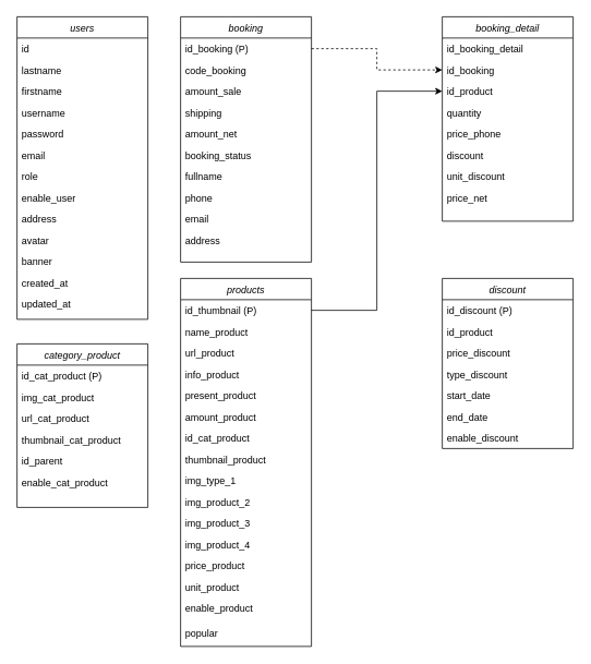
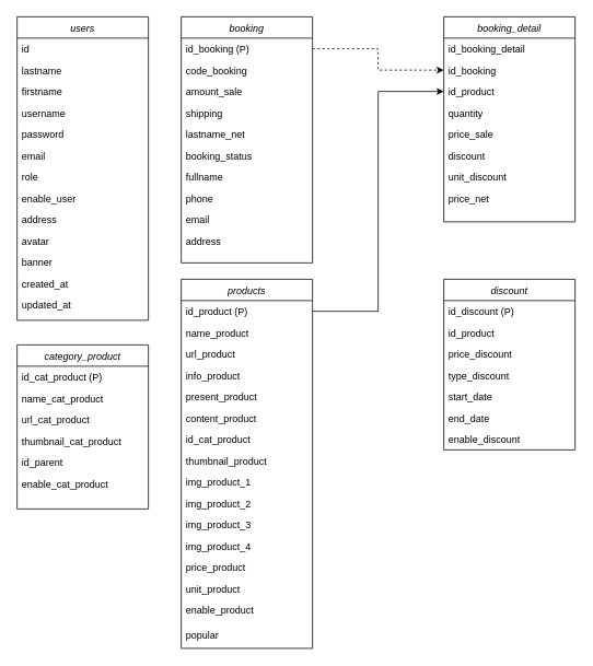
  <mxCell id="0" />
  <mxCell id="1" parent="0" />
  <mxCell id="2" value="users" style="swimlane;fontStyle=2;align=center;verticalAlign=top;childLayout=stackLayout;horizontal=1;startSize=26;horizontalStack=0;resizeParent=1;resizeLast=0;collapsible=1;marginBottom=0;rounded=0;shadow=0;strokeWidth=1;" vertex="1" parent="1"><mxGeometry x="20" y="20" width="160" height="370" as="geometry"><mxRectangle x="230" y="140" width="160" height="26" as="alternateBounds" /></mxGeometry></mxCell>
  <mxCell id="3" value="id" style="text;align=left;verticalAlign=top;spacingLeft=4;spacingRight=4;overflow=hidden;rotatable=0;points=[[0,0.5],[1,0.5]];portConstraint=eastwest;" vertex="1" parent="2"><mxGeometry y="26" width="160" height="26" as="geometry" /></mxCell>
  <mxCell id="4" value="lastname" style="text;align=left;verticalAlign=top;spacingLeft=4;spacingRight=4;overflow=hidden;rotatable=0;points=[[0,0.5],[1,0.5]];portConstraint=eastwest;rounded=0;shadow=0;html=0;" vertex="1" parent="2"><mxGeometry y="52" width="160" height="26" as="geometry" /></mxCell>
  <mxCell id="5" value="firstname" style="text;align=left;verticalAlign=top;spacingLeft=4;spacingRight=4;overflow=hidden;rotatable=0;points=[[0,0.5],[1,0.5]];portConstraint=eastwest;rounded=0;shadow=0;html=0;" vertex="1" parent="2"><mxGeometry y="78" width="160" height="26" as="geometry" /></mxCell>
  <mxCell id="6" value="username" style="text;align=left;verticalAlign=top;spacingLeft=4;spacingRight=4;overflow=hidden;rotatable=0;points=[[0,0.5],[1,0.5]];portConstraint=eastwest;rounded=0;shadow=0;html=0;" vertex="1" parent="2"><mxGeometry y="104" width="160" height="26" as="geometry" /></mxCell>
  <mxCell id="7" value="password" style="text;align=left;verticalAlign=top;spacingLeft=4;spacingRight=4;overflow=hidden;rotatable=0;points=[[0,0.5],[1,0.5]];portConstraint=eastwest;rounded=0;shadow=0;html=0;" vertex="1" parent="2"><mxGeometry y="130" width="160" height="26" as="geometry" /></mxCell>
  <mxCell id="8" value="email" style="text;align=left;verticalAlign=top;spacingLeft=4;spacingRight=4;overflow=hidden;rotatable=0;points=[[0,0.5],[1,0.5]];portConstraint=eastwest;rounded=0;shadow=0;html=0;" vertex="1" parent="2"><mxGeometry y="156" width="160" height="26" as="geometry" /></mxCell>
  <mxCell id="9" value="role" style="text;align=left;verticalAlign=top;spacingLeft=4;spacingRight=4;overflow=hidden;rotatable=0;points=[[0,0.5],[1,0.5]];portConstraint=eastwest;rounded=0;shadow=0;html=0;" vertex="1" parent="2"><mxGeometry y="182" width="160" height="26" as="geometry" /></mxCell>
  <mxCell id="10" value="enable_user" style="text;align=left;verticalAlign=top;spacingLeft=4;spacingRight=4;overflow=hidden;rotatable=0;points=[[0,0.5],[1,0.5]];portConstraint=eastwest;rounded=0;shadow=0;html=0;" vertex="1" parent="2"><mxGeometry y="208" width="160" height="26" as="geometry" /></mxCell>
  <mxCell id="11" value="address" style="text;align=left;verticalAlign=top;spacingLeft=4;spacingRight=4;overflow=hidden;rotatable=0;points=[[0,0.5],[1,0.5]];portConstraint=eastwest;rounded=0;shadow=0;html=0;" vertex="1" parent="2"><mxGeometry y="234" width="160" height="26" as="geometry" /></mxCell>
  <mxCell id="12" value="avatar" style="text;align=left;verticalAlign=top;spacingLeft=4;spacingRight=4;overflow=hidden;rotatable=0;points=[[0,0.5],[1,0.5]];portConstraint=eastwest;rounded=0;shadow=0;html=0;" vertex="1" parent="2"><mxGeometry y="260" width="160" height="26" as="geometry" /></mxCell>
  <mxCell id="13" value="banner" style="text;align=left;verticalAlign=top;spacingLeft=4;spacingRight=4;overflow=hidden;rotatable=0;points=[[0,0.5],[1,0.5]];portConstraint=eastwest;rounded=0;shadow=0;html=0;" vertex="1" parent="2"><mxGeometry y="286" width="160" height="26" as="geometry" /></mxCell>
  <mxCell id="14" value="created_at" style="text;align=left;verticalAlign=top;spacingLeft=4;spacingRight=4;overflow=hidden;rotatable=0;points=[[0,0.5],[1,0.5]];portConstraint=eastwest;rounded=0;shadow=0;html=0;" vertex="1" parent="2"><mxGeometry y="312" width="160" height="26" as="geometry" /></mxCell>
  <mxCell id="15" value="updated_at" style="text;align=left;verticalAlign=top;spacingLeft=4;spacingRight=4;overflow=hidden;rotatable=0;points=[[0,0.5],[1,0.5]];portConstraint=eastwest;rounded=0;shadow=0;html=0;" vertex="1" parent="2"><mxGeometry y="338" width="160" height="26" as="geometry" /></mxCell>
  <mxCell id="16" value="booking" style="swimlane;fontStyle=2;align=center;verticalAlign=top;childLayout=stackLayout;horizontal=1;startSize=26;horizontalStack=0;resizeParent=1;resizeLast=0;collapsible=1;marginBottom=0;rounded=0;shadow=0;strokeWidth=1;" vertex="1" parent="1"><mxGeometry x="220" y="20" width="160" height="300" as="geometry"><mxRectangle x="230" y="140" width="160" height="26" as="alternateBounds" /></mxGeometry></mxCell>
  <mxCell id="17" value="id_booking (P)" style="text;align=left;verticalAlign=top;spacingLeft=4;spacingRight=4;overflow=hidden;rotatable=0;points=[[0,0.5],[1,0.5]];portConstraint=eastwest;" vertex="1" parent="16"><mxGeometry y="26" width="160" height="26" as="geometry" /></mxCell>
  <mxCell id="18" value="code_booking" style="text;align=left;verticalAlign=top;spacingLeft=4;spacingRight=4;overflow=hidden;rotatable=0;points=[[0,0.5],[1,0.5]];portConstraint=eastwest;rounded=0;shadow=0;html=0;" vertex="1" parent="16"><mxGeometry y="52" width="160" height="26" as="geometry" /></mxCell>
  <mxCell id="19" value="amount_sale" style="text;align=left;verticalAlign=top;spacingLeft=4;spacingRight=4;overflow=hidden;rotatable=0;points=[[0,0.5],[1,0.5]];portConstraint=eastwest;rounded=0;shadow=0;html=0;" vertex="1" parent="16"><mxGeometry y="78" width="160" height="26" as="geometry" /></mxCell>
  <mxCell id="20" value="shipping" style="text;align=left;verticalAlign=top;spacingLeft=4;spacingRight=4;overflow=hidden;rotatable=0;points=[[0,0.5],[1,0.5]];portConstraint=eastwest;rounded=0;shadow=0;html=0;" vertex="1" parent="16"><mxGeometry y="104" width="160" height="26" as="geometry" /></mxCell>
- <mxCell id="21" value="amount_net" style="text;align=left;verticalAlign=top;spacingLeft=4;spacingRight=4;overflow=hidden;rotatable=0;points=[[0,0.5],[1,0.5]];portConstraint=eastwest;rounded=0;shadow=0;html=0;" vertex="1" parent="16"><mxGeometry y="130" width="160" height="26" as="geometry" /></mxCell>
+ <mxCell id="21" value="lastname_net" style="text;align=left;verticalAlign=top;spacingLeft=4;spacingRight=4;overflow=hidden;rotatable=0;points=[[0,0.5],[1,0.5]];portConstraint=eastwest;rounded=0;shadow=0;html=0;" vertex="1" parent="16"><mxGeometry y="130" width="160" height="26" as="geometry" /></mxCell>
  <mxCell id="22" value="booking_status" style="text;align=left;verticalAlign=top;spacingLeft=4;spacingRight=4;overflow=hidden;rotatable=0;points=[[0,0.5],[1,0.5]];portConstraint=eastwest;rounded=0;shadow=0;html=0;" vertex="1" parent="16"><mxGeometry y="156" width="160" height="26" as="geometry" /></mxCell>
  <mxCell id="23" value="fullname" style="text;align=left;verticalAlign=top;spacingLeft=4;spacingRight=4;overflow=hidden;rotatable=0;points=[[0,0.5],[1,0.5]];portConstraint=eastwest;rounded=0;shadow=0;html=0;" vertex="1" parent="16"><mxGeometry y="182" width="160" height="26" as="geometry" /></mxCell>
  <mxCell id="24" value="phone" style="text;align=left;verticalAlign=top;spacingLeft=4;spacingRight=4;overflow=hidden;rotatable=0;points=[[0,0.5],[1,0.5]];portConstraint=eastwest;rounded=0;shadow=0;html=0;" vertex="1" parent="16"><mxGeometry y="208" width="160" height="26" as="geometry" /></mxCell>
  <mxCell id="25" value="email" style="text;align=left;verticalAlign=top;spacingLeft=4;spacingRight=4;overflow=hidden;rotatable=0;points=[[0,0.5],[1,0.5]];portConstraint=eastwest;rounded=0;shadow=0;html=0;" vertex="1" parent="16"><mxGeometry y="234" width="160" height="26" as="geometry" /></mxCell>
  <mxCell id="26" value="address" style="text;align=left;verticalAlign=top;spacingLeft=4;spacingRight=4;overflow=hidden;rotatable=0;points=[[0,0.5],[1,0.5]];portConstraint=eastwest;rounded=0;shadow=0;html=0;" vertex="1" parent="16"><mxGeometry y="260" width="160" height="26" as="geometry" /></mxCell>
  <mxCell id="27" value="booking_detail" style="swimlane;fontStyle=2;align=center;verticalAlign=top;childLayout=stackLayout;horizontal=1;startSize=26;horizontalStack=0;resizeParent=1;resizeLast=0;collapsible=1;marginBottom=0;rounded=0;shadow=0;strokeWidth=1;" vertex="1" parent="1"><mxGeometry x="540" y="20" width="160" height="250" as="geometry"><mxRectangle x="230" y="140" width="160" height="26" as="alternateBounds" /></mxGeometry></mxCell>
  <mxCell id="28" value="id_booking_detail" style="text;align=left;verticalAlign=top;spacingLeft=4;spacingRight=4;overflow=hidden;rotatable=0;points=[[0,0.5],[1,0.5]];portConstraint=eastwest;" vertex="1" parent="27"><mxGeometry y="26" width="160" height="26" as="geometry" /></mxCell>
  <mxCell id="29" value="id_booking" style="text;align=left;verticalAlign=top;spacingLeft=4;spacingRight=4;overflow=hidden;rotatable=0;points=[[0,0.5],[1,0.5]];portConstraint=eastwest;rounded=0;shadow=0;html=0;" vertex="1" parent="27"><mxGeometry y="52" width="160" height="26" as="geometry" /></mxCell>
  <mxCell id="30" value="id_product" style="text;align=left;verticalAlign=top;spacingLeft=4;spacingRight=4;overflow=hidden;rotatable=0;points=[[0,0.5],[1,0.5]];portConstraint=eastwest;rounded=0;shadow=0;html=0;" vertex="1" parent="27"><mxGeometry y="78" width="160" height="26" as="geometry" /></mxCell>
  <mxCell id="31" value="quantity" style="text;align=left;verticalAlign=top;spacingLeft=4;spacingRight=4;overflow=hidden;rotatable=0;points=[[0,0.5],[1,0.5]];portConstraint=eastwest;rounded=0;shadow=0;html=0;" vertex="1" parent="27"><mxGeometry y="104" width="160" height="26" as="geometry" /></mxCell>
- <mxCell id="32" value="price_phone" style="text;align=left;verticalAlign=top;spacingLeft=4;spacingRight=4;overflow=hidden;rotatable=0;points=[[0,0.5],[1,0.5]];portConstraint=eastwest;rounded=0;shadow=0;html=0;" vertex="1" parent="27"><mxGeometry y="130" width="160" height="26" as="geometry" /></mxCell>
+ <mxCell id="32" value="price_sale" style="text;align=left;verticalAlign=top;spacingLeft=4;spacingRight=4;overflow=hidden;rotatable=0;points=[[0,0.5],[1,0.5]];portConstraint=eastwest;rounded=0;shadow=0;html=0;" vertex="1" parent="27"><mxGeometry y="130" width="160" height="26" as="geometry" /></mxCell>
  <mxCell id="33" value="discount" style="text;align=left;verticalAlign=top;spacingLeft=4;spacingRight=4;overflow=hidden;rotatable=0;points=[[0,0.5],[1,0.5]];portConstraint=eastwest;rounded=0;shadow=0;html=0;" vertex="1" parent="27"><mxGeometry y="156" width="160" height="26" as="geometry" /></mxCell>
  <mxCell id="34" value="unit_discount" style="text;align=left;verticalAlign=top;spacingLeft=4;spacingRight=4;overflow=hidden;rotatable=0;points=[[0,0.5],[1,0.5]];portConstraint=eastwest;rounded=0;shadow=0;html=0;" vertex="1" parent="27"><mxGeometry y="182" width="160" height="26" as="geometry" /></mxCell>
  <mxCell id="35" value="price_net" style="text;align=left;verticalAlign=top;spacingLeft=4;spacingRight=4;overflow=hidden;rotatable=0;points=[[0,0.5],[1,0.5]];portConstraint=eastwest;rounded=0;shadow=0;html=0;" vertex="1" parent="27"><mxGeometry y="208" width="160" height="26" as="geometry" /></mxCell>
  <mxCell id="36" style="edgeStyle=orthogonalEdgeStyle;rounded=0;orthogonalLoop=1;jettySize=auto;html=1;dashed=1;" edge="1" parent="1" source="17" target="29"><mxGeometry relative="1" as="geometry" /></mxCell>
  <mxCell id="37" value="products" style="swimlane;fontStyle=2;align=center;verticalAlign=top;childLayout=stackLayout;horizontal=1;startSize=26;horizontalStack=0;resizeParent=1;resizeLast=0;collapsible=1;marginBottom=0;rounded=0;shadow=0;strokeWidth=1;" vertex="1" parent="1"><mxGeometry x="220" y="340" width="160" height="450" as="geometry"><mxRectangle x="230" y="140" width="160" height="26" as="alternateBounds" /></mxGeometry></mxCell>
- <mxCell id="38" value="id_thumbnail (P)" style="text;align=left;verticalAlign=top;spacingLeft=4;spacingRight=4;overflow=hidden;rotatable=0;points=[[0,0.5],[1,0.5]];portConstraint=eastwest;" vertex="1" parent="37"><mxGeometry y="26" width="160" height="26" as="geometry" /></mxCell>
+ <mxCell id="38" value="id_product (P)" style="text;align=left;verticalAlign=top;spacingLeft=4;spacingRight=4;overflow=hidden;rotatable=0;points=[[0,0.5],[1,0.5]];portConstraint=eastwest;" vertex="1" parent="37"><mxGeometry y="26" width="160" height="26" as="geometry" /></mxCell>
  <mxCell id="39" value="name_product" style="text;align=left;verticalAlign=top;spacingLeft=4;spacingRight=4;overflow=hidden;rotatable=0;points=[[0,0.5],[1,0.5]];portConstraint=eastwest;rounded=0;shadow=0;html=0;" vertex="1" parent="37"><mxGeometry y="52" width="160" height="26" as="geometry" /></mxCell>
  <mxCell id="40" value="url_product" style="text;align=left;verticalAlign=top;spacingLeft=4;spacingRight=4;overflow=hidden;rotatable=0;points=[[0,0.5],[1,0.5]];portConstraint=eastwest;rounded=0;shadow=0;html=0;" vertex="1" parent="37"><mxGeometry y="78" width="160" height="26" as="geometry" /></mxCell>
  <mxCell id="41" value="info_product" style="text;align=left;verticalAlign=top;spacingLeft=4;spacingRight=4;overflow=hidden;rotatable=0;points=[[0,0.5],[1,0.5]];portConstraint=eastwest;rounded=0;shadow=0;html=0;" vertex="1" parent="37"><mxGeometry y="104" width="160" height="26" as="geometry" /></mxCell>
  <mxCell id="42" value="present_product" style="text;align=left;verticalAlign=top;spacingLeft=4;spacingRight=4;overflow=hidden;rotatable=0;points=[[0,0.5],[1,0.5]];portConstraint=eastwest;rounded=0;shadow=0;html=0;" vertex="1" parent="37"><mxGeometry y="130" width="160" height="26" as="geometry" /></mxCell>
- <mxCell id="43" value="amount_product" style="text;align=left;verticalAlign=top;spacingLeft=4;spacingRight=4;overflow=hidden;rotatable=0;points=[[0,0.5],[1,0.5]];portConstraint=eastwest;rounded=0;shadow=0;html=0;" vertex="1" parent="37"><mxGeometry y="156" width="160" height="26" as="geometry" /></mxCell>
+ <mxCell id="43" value="content_product" style="text;align=left;verticalAlign=top;spacingLeft=4;spacingRight=4;overflow=hidden;rotatable=0;points=[[0,0.5],[1,0.5]];portConstraint=eastwest;rounded=0;shadow=0;html=0;" vertex="1" parent="37"><mxGeometry y="156" width="160" height="26" as="geometry" /></mxCell>
  <mxCell id="44" value="id_cat_product" style="text;align=left;verticalAlign=top;spacingLeft=4;spacingRight=4;overflow=hidden;rotatable=0;points=[[0,0.5],[1,0.5]];portConstraint=eastwest;rounded=0;shadow=0;html=0;" vertex="1" parent="37"><mxGeometry y="182" width="160" height="26" as="geometry" /></mxCell>
  <mxCell id="45" value="thumbnail_product" style="text;align=left;verticalAlign=top;spacingLeft=4;spacingRight=4;overflow=hidden;rotatable=0;points=[[0,0.5],[1,0.5]];portConstraint=eastwest;rounded=0;shadow=0;html=0;" vertex="1" parent="37"><mxGeometry y="208" width="160" height="26" as="geometry" /></mxCell>
- <mxCell id="46" value="img_type_1" style="text;align=left;verticalAlign=top;spacingLeft=4;spacingRight=4;overflow=hidden;rotatable=0;points=[[0,0.5],[1,0.5]];portConstraint=eastwest;rounded=0;shadow=0;html=0;" vertex="1" parent="37"><mxGeometry y="234" width="160" height="26" as="geometry" /></mxCell>
+ <mxCell id="46" value="img_product_1" style="text;align=left;verticalAlign=top;spacingLeft=4;spacingRight=4;overflow=hidden;rotatable=0;points=[[0,0.5],[1,0.5]];portConstraint=eastwest;rounded=0;shadow=0;html=0;" vertex="1" parent="37"><mxGeometry y="234" width="160" height="26" as="geometry" /></mxCell>
  <mxCell id="47" value="img_product_2" style="text;align=left;verticalAlign=top;spacingLeft=4;spacingRight=4;overflow=hidden;rotatable=0;points=[[0,0.5],[1,0.5]];portConstraint=eastwest;rounded=0;shadow=0;html=0;" vertex="1" parent="37"><mxGeometry y="260" width="160" height="26" as="geometry" /></mxCell>
  <mxCell id="48" value="img_product_3" style="text;align=left;verticalAlign=top;spacingLeft=4;spacingRight=4;overflow=hidden;rotatable=0;points=[[0,0.5],[1,0.5]];portConstraint=eastwest;rounded=0;shadow=0;html=0;" vertex="1" parent="37"><mxGeometry y="286" width="160" height="26" as="geometry" /></mxCell>
  <mxCell id="49" value="img_product_4" style="text;align=left;verticalAlign=top;spacingLeft=4;spacingRight=4;overflow=hidden;rotatable=0;points=[[0,0.5],[1,0.5]];portConstraint=eastwest;rounded=0;shadow=0;html=0;" vertex="1" parent="37"><mxGeometry y="312" width="160" height="26" as="geometry" /></mxCell>
  <mxCell id="50" value="price_product" style="text;align=left;verticalAlign=top;spacingLeft=4;spacingRight=4;overflow=hidden;rotatable=0;points=[[0,0.5],[1,0.5]];portConstraint=eastwest;rounded=0;shadow=0;html=0;" vertex="1" parent="37"><mxGeometry y="338" width="160" height="26" as="geometry" /></mxCell>
  <mxCell id="51" value="unit_product" style="text;align=left;verticalAlign=top;spacingLeft=4;spacingRight=4;overflow=hidden;rotatable=0;points=[[0,0.5],[1,0.5]];portConstraint=eastwest;rounded=0;shadow=0;html=0;" vertex="1" parent="37"><mxGeometry y="364" width="160" height="26" as="geometry" /></mxCell>
  <mxCell id="52" value="enable_product" style="text;align=left;verticalAlign=top;spacingLeft=4;spacingRight=4;overflow=hidden;rotatable=0;points=[[0,0.5],[1,0.5]];portConstraint=eastwest;rounded=0;shadow=0;html=0;" vertex="1" parent="37"><mxGeometry y="390" width="160" height="30" as="geometry" /></mxCell>
  <mxCell id="53" value="popular" style="text;align=left;verticalAlign=top;spacingLeft=4;spacingRight=4;overflow=hidden;rotatable=0;points=[[0,0.5],[1,0.5]];portConstraint=eastwest;rounded=0;shadow=0;html=0;" vertex="1" parent="37"><mxGeometry y="420" width="160" height="30" as="geometry" /></mxCell>
  <mxCell id="54" style="edgeStyle=orthogonalEdgeStyle;rounded=0;orthogonalLoop=1;jettySize=auto;html=1;" edge="1" parent="1" source="38" target="30"><mxGeometry relative="1" as="geometry" /></mxCell>
  <mxCell id="55" value="category_product" style="swimlane;fontStyle=2;align=center;verticalAlign=top;childLayout=stackLayout;horizontal=1;startSize=26;horizontalStack=0;resizeParent=1;resizeLast=0;collapsible=1;marginBottom=0;rounded=0;shadow=0;strokeWidth=1;" vertex="1" parent="1"><mxGeometry x="20" y="420" width="160" height="200" as="geometry"><mxRectangle x="230" y="140" width="160" height="26" as="alternateBounds" /></mxGeometry></mxCell>
  <mxCell id="56" value="id_cat_product (P)" style="text;align=left;verticalAlign=top;spacingLeft=4;spacingRight=4;overflow=hidden;rotatable=0;points=[[0,0.5],[1,0.5]];portConstraint=eastwest;" vertex="1" parent="55"><mxGeometry y="26" width="160" height="26" as="geometry" /></mxCell>
- <mxCell id="57" value="img_cat_product" style="text;align=left;verticalAlign=top;spacingLeft=4;spacingRight=4;overflow=hidden;rotatable=0;points=[[0,0.5],[1,0.5]];portConstraint=eastwest;rounded=0;shadow=0;html=0;" vertex="1" parent="55"><mxGeometry y="52" width="160" height="26" as="geometry" /></mxCell>
+ <mxCell id="57" value="name_cat_product" style="text;align=left;verticalAlign=top;spacingLeft=4;spacingRight=4;overflow=hidden;rotatable=0;points=[[0,0.5],[1,0.5]];portConstraint=eastwest;rounded=0;shadow=0;html=0;" vertex="1" parent="55"><mxGeometry y="52" width="160" height="26" as="geometry" /></mxCell>
  <mxCell id="58" value="url_cat_product" style="text;align=left;verticalAlign=top;spacingLeft=4;spacingRight=4;overflow=hidden;rotatable=0;points=[[0,0.5],[1,0.5]];portConstraint=eastwest;rounded=0;shadow=0;html=0;" vertex="1" parent="55"><mxGeometry y="78" width="160" height="26" as="geometry" /></mxCell>
  <mxCell id="59" value="thumbnail_cat_product" style="text;align=left;verticalAlign=top;spacingLeft=4;spacingRight=4;overflow=hidden;rotatable=0;points=[[0,0.5],[1,0.5]];portConstraint=eastwest;rounded=0;shadow=0;html=0;" vertex="1" parent="55"><mxGeometry y="104" width="160" height="26" as="geometry" /></mxCell>
  <mxCell id="60" value="id_parent" style="text;align=left;verticalAlign=top;spacingLeft=4;spacingRight=4;overflow=hidden;rotatable=0;points=[[0,0.5],[1,0.5]];portConstraint=eastwest;rounded=0;shadow=0;html=0;" vertex="1" parent="55"><mxGeometry y="130" width="160" height="26" as="geometry" /></mxCell>
  <mxCell id="61" value="enable_cat_product" style="text;align=left;verticalAlign=top;spacingLeft=4;spacingRight=4;overflow=hidden;rotatable=0;points=[[0,0.5],[1,0.5]];portConstraint=eastwest;rounded=0;shadow=0;html=0;" vertex="1" parent="55"><mxGeometry y="156" width="160" height="26" as="geometry" /></mxCell>
  <mxCell id="62" value="discount" style="swimlane;fontStyle=2;align=center;verticalAlign=top;childLayout=stackLayout;horizontal=1;startSize=26;horizontalStack=0;resizeParent=1;resizeLast=0;collapsible=1;marginBottom=0;rounded=0;shadow=0;strokeWidth=1;" vertex="1" parent="1"><mxGeometry x="540" y="340" width="160" height="208" as="geometry"><mxRectangle x="230" y="140" width="160" height="26" as="alternateBounds" /></mxGeometry></mxCell>
  <mxCell id="63" value="id_discount (P)" style="text;align=left;verticalAlign=top;spacingLeft=4;spacingRight=4;overflow=hidden;rotatable=0;points=[[0,0.5],[1,0.5]];portConstraint=eastwest;" vertex="1" parent="62"><mxGeometry y="26" width="160" height="26" as="geometry" /></mxCell>
  <mxCell id="64" value="id_product" style="text;align=left;verticalAlign=top;spacingLeft=4;spacingRight=4;overflow=hidden;rotatable=0;points=[[0,0.5],[1,0.5]];portConstraint=eastwest;rounded=0;shadow=0;html=0;" vertex="1" parent="62"><mxGeometry y="52" width="160" height="26" as="geometry" /></mxCell>
  <mxCell id="65" value="price_discount" style="text;align=left;verticalAlign=top;spacingLeft=4;spacingRight=4;overflow=hidden;rotatable=0;points=[[0,0.5],[1,0.5]];portConstraint=eastwest;rounded=0;shadow=0;html=0;" vertex="1" parent="62"><mxGeometry y="78" width="160" height="26" as="geometry" /></mxCell>
  <mxCell id="66" value="type_discount" style="text;align=left;verticalAlign=top;spacingLeft=4;spacingRight=4;overflow=hidden;rotatable=0;points=[[0,0.5],[1,0.5]];portConstraint=eastwest;rounded=0;shadow=0;html=0;" vertex="1" parent="62"><mxGeometry y="104" width="160" height="26" as="geometry" /></mxCell>
  <mxCell id="67" value="start_date" style="text;align=left;verticalAlign=top;spacingLeft=4;spacingRight=4;overflow=hidden;rotatable=0;points=[[0,0.5],[1,0.5]];portConstraint=eastwest;rounded=0;shadow=0;html=0;" vertex="1" parent="62"><mxGeometry y="130" width="160" height="26" as="geometry" /></mxCell>
  <mxCell id="68" value="end_date" style="text;align=left;verticalAlign=top;spacingLeft=4;spacingRight=4;overflow=hidden;rotatable=0;points=[[0,0.5],[1,0.5]];portConstraint=eastwest;rounded=0;shadow=0;html=0;" vertex="1" parent="62"><mxGeometry y="156" width="160" height="26" as="geometry" /></mxCell>
  <mxCell id="69" value="enable_discount" style="text;align=left;verticalAlign=top;spacingLeft=4;spacingRight=4;overflow=hidden;rotatable=0;points=[[0,0.5],[1,0.5]];portConstraint=eastwest;rounded=0;shadow=0;html=0;" vertex="1" parent="62"><mxGeometry y="182" width="160" height="26" as="geometry" /></mxCell>
